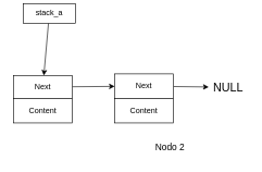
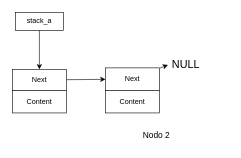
  <mxCell id="0" />
  <mxCell id="1" parent="0" />
  <mxCell id="2" value="" style="edgeStyle=none;html=1;" edge="1" parent="1" source="3" target="5"><mxGeometry relative="1" as="geometry" /></mxCell>
- <mxCell id="3" value="stack_a" style="rounded=0;whiteSpace=wrap;html=1;" vertex="1" parent="1"><mxGeometry x="35" y="5" width="80" height="30" as="geometry" /></mxCell>
+ <mxCell id="3" value="stack_a" style="rounded=0;whiteSpace=wrap;html=1;" vertex="1" parent="1"><mxGeometry x="25" y="20" width="80" height="30" as="geometry" /></mxCell>
  <mxCell id="4" value="" style="edgeStyle=none;html=1;" edge="1" parent="1" source="5" target="7"><mxGeometry relative="1" as="geometry" /></mxCell>
  <mxCell id="5" value="Next" style="whiteSpace=wrap;html=1;rounded=0;" vertex="1" parent="1"><mxGeometry x="20" y="115" width="90" height="35" as="geometry" /></mxCell>
  <mxCell id="6" style="edgeStyle=none;html=1;entryX=0;entryY=0.5;entryDx=0;entryDy=0;" edge="1" parent="1" source="7" target="10"><mxGeometry relative="1" as="geometry" /></mxCell>
  <mxCell id="7" value="Next" style="whiteSpace=wrap;html=1;rounded=0;" vertex="1" parent="1"><mxGeometry x="175" y="112.5" width="90" height="37.5" as="geometry" /></mxCell>
  <mxCell id="8" value="Content" style="whiteSpace=wrap;html=1;rounded=0;" vertex="1" parent="1"><mxGeometry x="20" y="150" width="90" height="37.5" as="geometry" /></mxCell>
  <mxCell id="9" value="Content" style="whiteSpace=wrap;html=1;rounded=0;" vertex="1" parent="1"><mxGeometry x="175" y="150" width="90" height="37.5" as="geometry" /></mxCell>
- <mxCell id="10" value="&lt;font style=&quot;font-size: 18px;&quot;&gt;NULL&lt;/font&gt;" style="text;html=1;strokeColor=none;fillColor=none;align=center;verticalAlign=middle;whiteSpace=wrap;rounded=0;" vertex="1" parent="1"><mxGeometry x="319" y="117.19" width="60" height="30.62" as="geometry" /></mxCell>
+ <mxCell id="10" value="&lt;font style=&quot;font-size: 18px;&quot;&gt;NULL&lt;/font&gt;" style="text;html=1;strokeColor=none;fillColor=none;align=center;verticalAlign=middle;whiteSpace=wrap;rounded=0;" vertex="1" parent="1"><mxGeometry x="279" y="92.19" width="60" height="30.62" as="geometry" /></mxCell>
  <mxCell id="11" value="&lt;font style=&quot;font-size: 14px;&quot;&gt;Nodo 2&lt;/font&gt;" style="text;html=1;strokeColor=none;fillColor=none;align=center;verticalAlign=middle;whiteSpace=wrap;rounded=0;" vertex="1" parent="1"><mxGeometry x="230" y="210" width="60" height="30.62" as="geometry" /></mxCell>
